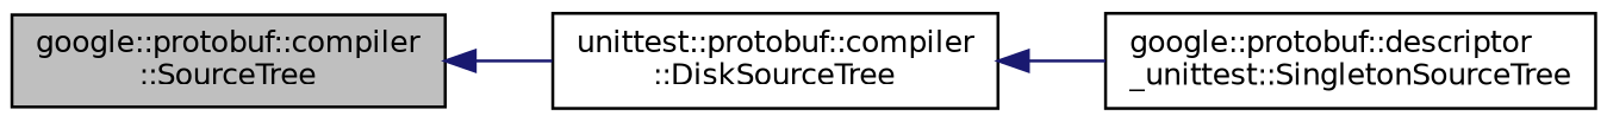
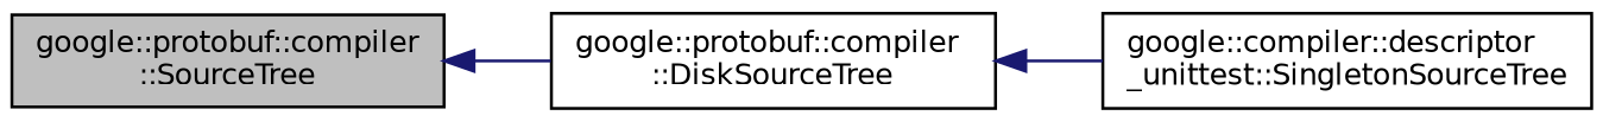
  digraph {
    rankdir=LR
    node [color=black fillcolor=white fontname=Helvetica fontsize=10 shape=record style=filled]
    edge [color=midnightblue dir=back fontname=Helvetica fontsize=10 labelfontname=Helvetica labelfontsize=10 style=solid]
    n1 [fillcolor=grey75 fontcolor=black height=0.2 label="google::protobuf::compiler\l::SourceTree" width=0.4]
-   n2 [height=0.2 label="unittest::protobuf::compiler\l::DiskSourceTree" width=0.4]
-   n3 [height=0.2 label="google::protobuf::descriptor\l_unittest::SingletonSourceTree" width=0.4]
+   n2 [height=0.2 label="google::protobuf::compiler\l::DiskSourceTree" width=0.4]
+   n3 [height=0.2 label="google::compiler::descriptor\l_unittest::SingletonSourceTree" width=0.4]
    n1 -> n2
    n2 -> n3
  }
